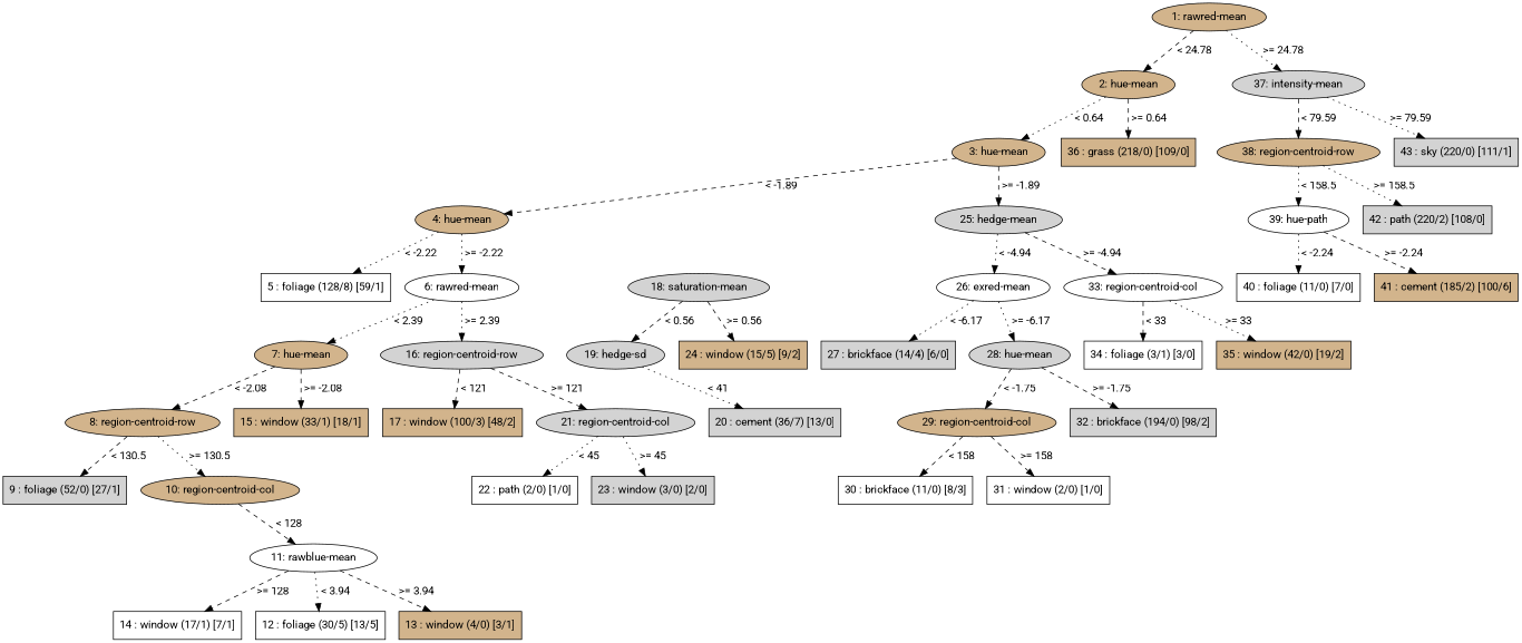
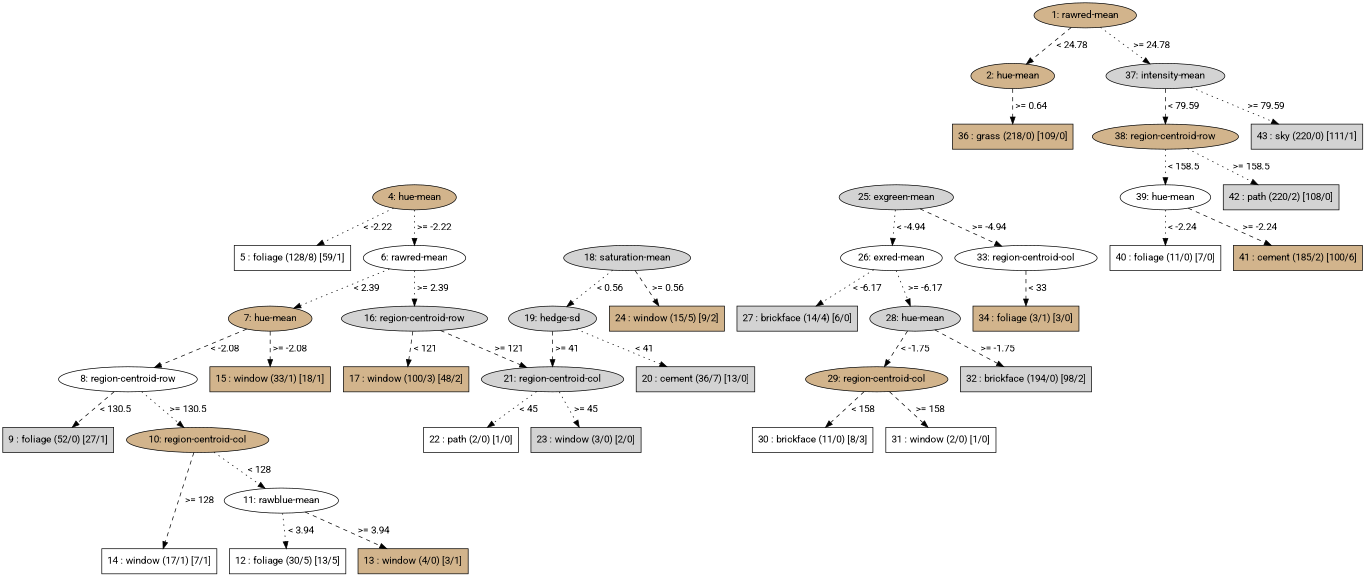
  digraph {
    fontname=Roboto
    node [fillcolor=tan fontname=Roboto style=filled shape=box]
    edge [fontname=Roboto style=dashed]
    n1 [label="1: rawred-mean" shape=""]
    n2 [label="2: hue-mean" shape=""]
    n3 [fillcolor=lightgrey label="37: intensity-mean" shape=""]
-   n4 [label="3: hue-mean" shape=""]
    n5 [label="36 : grass (218/0) [109/0]"]
    n6 [label="38: region-centroid-row" shape=""]
    n7 [fillcolor=lightgrey label="43 : sky (220/0) [111/1]"]
    n8 [label="4: hue-mean" shape=""]
-   n9 [fillcolor=lightgrey label="25: hedge-mean" shape=""]
+   n9 [fillcolor=lightgrey label="25: exgreen-mean" shape=""]
    n10 [fillcolor=white label="5 : foliage (128/8) [59/1]"]
    n11 [fillcolor=white label="6: rawred-mean" shape=""]
    n12 [fillcolor=white label="26: exred-mean" shape=""]
    n13 [fillcolor=white label="33: region-centroid-col" shape=""]
    n14 [label="7: hue-mean" shape=""]
    n15 [fillcolor=lightgrey label="16: region-centroid-row" shape=""]
-   n16 [label="8: region-centroid-row" shape=""]
+   n16 [fillcolor=white label="8: region-centroid-row" shape=""]
    n17 [label="15 : window (33/1) [18/1]"]
    n18 [label="17 : window (100/3) [48/2]"]
    n19 [fillcolor=lightgrey label="21: region-centroid-col" shape=""]
    n20 [fillcolor=lightgrey label="9 : foliage (52/0) [27/1]"]
    n21 [label="10: region-centroid-col" shape=""]
    n22 [fillcolor=white label="11: rawblue-mean" shape=""]
    n23 [fillcolor=white label="14 : window (17/1) [7/1]"]
    n24 [fillcolor=white label="12 : foliage (30/5) [13/5]"]
    n25 [label="13 : window (4/0) [3/1]"]
    n26 [fillcolor=lightgrey label="18: saturation-mean" shape=""]
    n27 [fillcolor=lightgrey label="19: hedge-sd" shape=""]
    n28 [label="24 : window (15/5) [9/2]"]
    n29 [fillcolor=lightgrey label="20 : cement (36/7) [13/0]"]
    n30 [fillcolor=white label="22 : path (2/0) [1/0]"]
    n31 [fillcolor=lightgrey label="23 : window (3/0) [2/0]"]
    n32 [fillcolor=lightgrey label="27 : brickface (14/4) [6/0]"]
    n33 [fillcolor=lightgrey label="28: hue-mean" shape=""]
-   n34 [fillcolor=white label="34 : foliage (3/1) [3/0]"]
-   n35 [label="35 : window (42/0) [19/2]"]
+   n34 [label="34 : foliage (3/1) [3/0]"]
    n36 [label="29: region-centroid-col" shape=""]
    n37 [fillcolor=lightgrey label="32 : brickface (194/0) [98/2]"]
    n38 [fillcolor=white label="30 : brickface (11/0) [8/3]"]
    n39 [fillcolor=white label="31 : window (2/0) [1/0]"]
-   n40 [fillcolor=white label="39: hue-path" shape=""]
+   n40 [fillcolor=white label="39: hue-mean" shape=""]
    n41 [fillcolor=lightgrey label="42 : path (220/2) [108/0]"]
    n42 [fillcolor=white label="40 : foliage (11/0) [7/0]"]
    n43 [label="41 : cement (185/2) [100/6]"]
    n1 -> n2 [label=" < 24.78"]
    n1 -> n3 [label=" >= 24.78" style=dotted]
-   n2 -> n4 [label=" < 0.64" style=dotted]
    n2 -> n5 [label=" >= 0.64"]
    n3 -> n6 [label=" < 79.59"]
    n3 -> n7 [label=" >= 79.59" style=dotted]
-   n4 -> n8 [label=" < -1.89"]
-   n4 -> n9 [label=" >= -1.89"]
    n6 -> n40 [label=" < 158.5" style=dotted]
    n6 -> n41 [label=" >= 158.5" style=dotted]
    n8 -> n10 [label=" < -2.22" style=dotted]
    n8 -> n11 [label=" >= -2.22" style=dotted]
    n9 -> n12 [label=" < -4.94" style=dotted]
    n9 -> n13 [label=" >= -4.94"]
    n11 -> n14 [label=" < 2.39" style=dotted]
    n11 -> n15 [label=" >= 2.39" style=dotted]
    n12 -> n32 [label=" < -6.17" style=dotted]
    n12 -> n33 [label=" >= -6.17" style=dotted]
    n13 -> n34 [label=" < 33"]
-   n13 -> n35 [label=" >= 33" style=dotted]
    n14 -> n16 [label=" < -2.08"]
    n14 -> n17 [label=" >= -2.08"]
    n15 -> n18 [label=" < 121"]
    n15 -> n19 [label=" >= 121"]
    n16 -> n20 [label=" < 130.5"]
    n16 -> n21 [label=" >= 130.5" style=dotted]
    n19 -> n30 [label=" < 45" style=dotted]
    n19 -> n31 [label=" >= 45" style=dotted]
-   n21 -> n22 [label=" < 128"]
-   n22 -> n23 [label=" >= 128"]
+   n21 -> n22 [label=" < 128" style=dotted]
+   n21 -> n23 [label=" >= 128"]
    n22 -> n24 [label=" < 3.94" style=dotted]
    n22 -> n25 [label=" >= 3.94"]
-   n26 -> n27 [label=" < 0.56"]
+   n26 -> n27 [label=" < 0.56" style=dotted]
    n26 -> n28 [label=" >= 0.56"]
+   n27 -> n19 [label=" >= 41"]
    n27 -> n29 [label=" < 41" style=dotted]
    n33 -> n36 [label=" < -1.75"]
    n33 -> n37 [label=" >= -1.75"]
    n36 -> n38 [label=" < 158"]
    n36 -> n39 [label=" >= 158"]
    n40 -> n42 [label=" < -2.24" style=dotted]
    n40 -> n43 [label=" >= -2.24"]
  }
